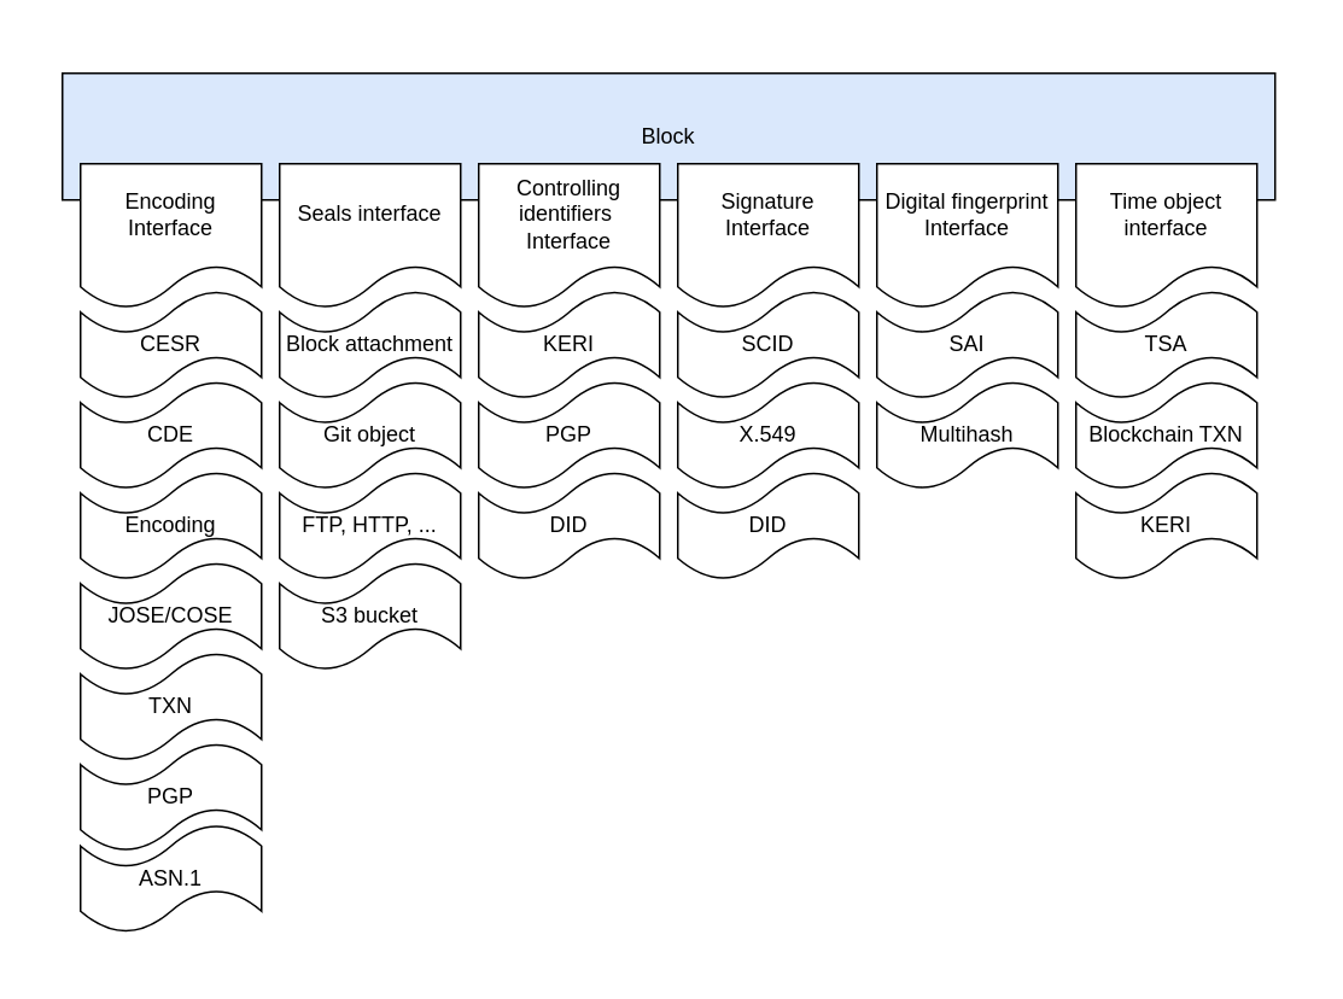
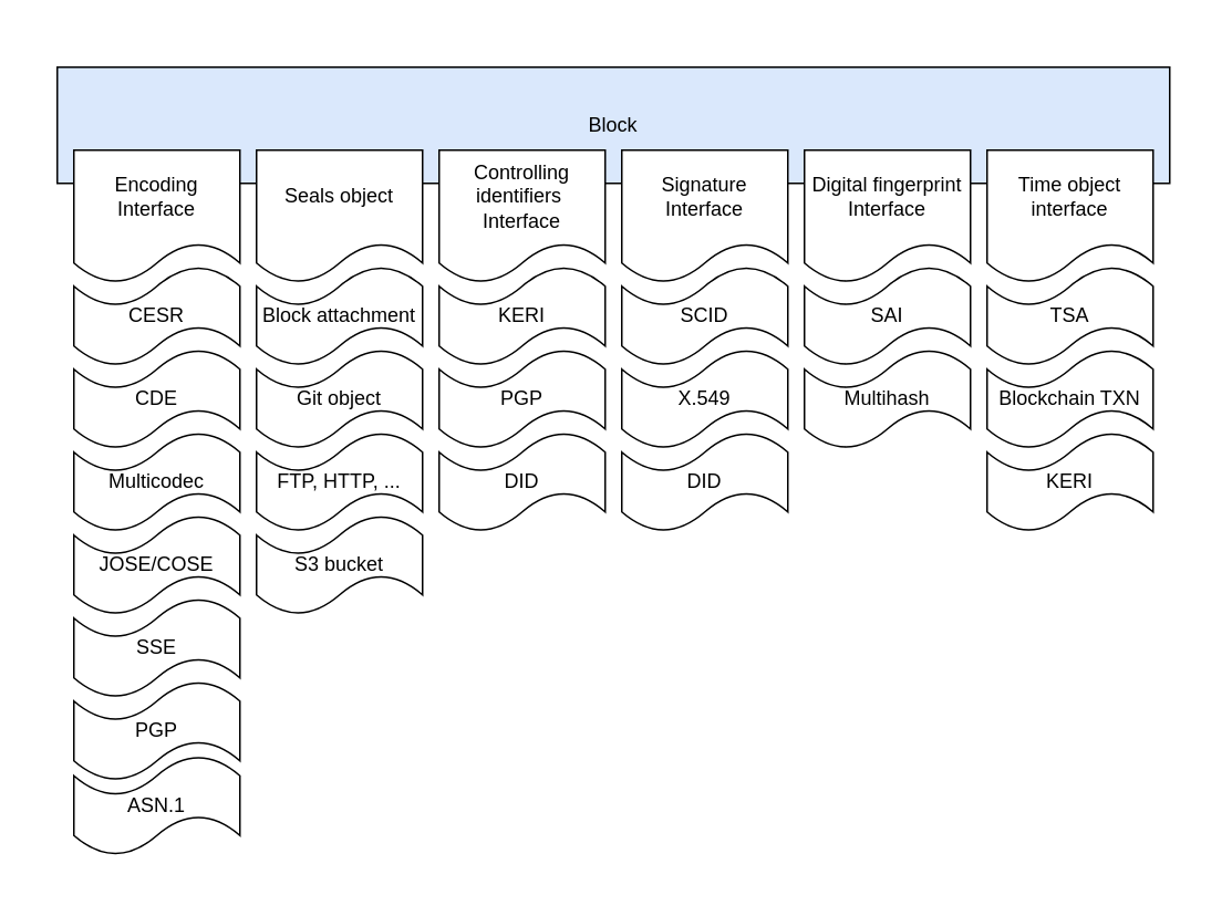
  <mxCell id="0" />
  <mxCell id="1" parent="0" />
  <mxCell id="2" value="" style="rounded=0;whiteSpace=wrap;html=1;strokeColor=none;" vertex="1" parent="1"><mxGeometry x="20" y="20" width="700" height="510" as="geometry" /></mxCell>
  <mxCell id="3" value="Block" style="rounded=0;whiteSpace=wrap;html=1;fillColor=#dae8fc;" parent="1" vertex="1"><mxGeometry x="34" y="40" width="670" height="70" as="geometry" /></mxCell>
- <mxCell id="4" value="Seals interface" style="shape=document;whiteSpace=wrap;html=1;boundedLbl=1;" parent="1" vertex="1"><mxGeometry x="154" y="90" width="100" height="80" as="geometry" /></mxCell>
+ <mxCell id="4" value="Seals object" style="shape=document;whiteSpace=wrap;html=1;boundedLbl=1;" parent="1" vertex="1"><mxGeometry x="154" y="90" width="100" height="80" as="geometry" /></mxCell>
  <mxCell id="5" value="Controlling identifiers&amp;nbsp; Interface" style="shape=document;whiteSpace=wrap;html=1;boundedLbl=1;" parent="1" vertex="1"><mxGeometry x="264" y="90" width="100" height="80" as="geometry" /></mxCell>
  <mxCell id="6" value="Signature Interface" style="shape=document;whiteSpace=wrap;html=1;boundedLbl=1;" parent="1" vertex="1"><mxGeometry x="374" y="90" width="100" height="80" as="geometry" /></mxCell>
  <mxCell id="7" value="Digital fingerprint Interface" style="shape=document;whiteSpace=wrap;html=1;boundedLbl=1;" parent="1" vertex="1"><mxGeometry x="484" y="90" width="100" height="80" as="geometry" /></mxCell>
  <mxCell id="8" value="Block attachment" style="shape=tape;whiteSpace=wrap;html=1;" parent="1" vertex="1"><mxGeometry x="154" y="160" width="100" height="60" as="geometry" /></mxCell>
  <mxCell id="9" value="Git object" style="shape=tape;whiteSpace=wrap;html=1;" parent="1" vertex="1"><mxGeometry x="154" y="210" width="100" height="60" as="geometry" /></mxCell>
  <mxCell id="10" value="PGP" style="shape=tape;whiteSpace=wrap;html=1;" parent="1" vertex="1"><mxGeometry x="264" y="210" width="100" height="60" as="geometry" /></mxCell>
  <mxCell id="11" value="SCID" style="shape=tape;whiteSpace=wrap;html=1;" parent="1" vertex="1"><mxGeometry x="374" y="160" width="100" height="60" as="geometry" /></mxCell>
  <mxCell id="12" value="X.549" style="shape=tape;whiteSpace=wrap;html=1;" parent="1" vertex="1"><mxGeometry x="374" y="210" width="100" height="60" as="geometry" /></mxCell>
  <mxCell id="13" value="SAI" style="shape=tape;whiteSpace=wrap;html=1;" parent="1" vertex="1"><mxGeometry x="484" y="160" width="100" height="60" as="geometry" /></mxCell>
  <mxCell id="14" value="Multihash" style="shape=tape;whiteSpace=wrap;html=1;" parent="1" vertex="1"><mxGeometry x="484" y="210" width="100" height="60" as="geometry" /></mxCell>
  <mxCell id="15" value="Encoding Interface" style="shape=document;whiteSpace=wrap;html=1;boundedLbl=1;" parent="1" vertex="1"><mxGeometry x="44" y="90" width="100" height="80" as="geometry" /></mxCell>
  <mxCell id="16" value="CESR" style="shape=tape;whiteSpace=wrap;html=1;" parent="1" vertex="1"><mxGeometry x="44" y="160" width="100" height="60" as="geometry" /></mxCell>
  <mxCell id="17" value="CDE" style="shape=tape;whiteSpace=wrap;html=1;" parent="1" vertex="1"><mxGeometry x="44" y="210" width="100" height="60" as="geometry" /></mxCell>
- <mxCell id="18" value="Encoding" style="shape=tape;whiteSpace=wrap;html=1;" parent="1" vertex="1"><mxGeometry x="44" y="260" width="100" height="60" as="geometry" /></mxCell>
+ <mxCell id="18" value="Multicodec" style="shape=tape;whiteSpace=wrap;html=1;" parent="1" vertex="1"><mxGeometry x="44" y="260" width="100" height="60" as="geometry" /></mxCell>
  <mxCell id="19" value="JOSE/COSE" style="shape=tape;whiteSpace=wrap;html=1;" parent="1" vertex="1"><mxGeometry x="44" y="310" width="100" height="60" as="geometry" /></mxCell>
- <mxCell id="20" value="TXN" style="shape=tape;whiteSpace=wrap;html=1;" parent="1" vertex="1"><mxGeometry x="44" y="360" width="100" height="60" as="geometry" /></mxCell>
+ <mxCell id="20" value="SSE" style="shape=tape;whiteSpace=wrap;html=1;" parent="1" vertex="1"><mxGeometry x="44" y="360" width="100" height="60" as="geometry" /></mxCell>
  <mxCell id="21" value="PGP" style="shape=tape;whiteSpace=wrap;html=1;" parent="1" vertex="1"><mxGeometry x="44" y="410" width="100" height="60" as="geometry" /></mxCell>
  <mxCell id="22" value="ASN.1" style="shape=tape;whiteSpace=wrap;html=1;" parent="1" vertex="1"><mxGeometry x="44" y="455" width="100" height="60" as="geometry" /></mxCell>
  <mxCell id="23" value="FTP, HTTP, ..." style="shape=tape;whiteSpace=wrap;html=1;" parent="1" vertex="1"><mxGeometry x="154" y="260" width="100" height="60" as="geometry" /></mxCell>
  <mxCell id="24" value="S3 bucket" style="shape=tape;whiteSpace=wrap;html=1;" parent="1" vertex="1"><mxGeometry x="154" y="310" width="100" height="60" as="geometry" /></mxCell>
  <mxCell id="25" value="KERI" style="shape=tape;whiteSpace=wrap;html=1;" parent="1" vertex="1"><mxGeometry x="264" y="160" width="100" height="60" as="geometry" /></mxCell>
  <mxCell id="26" value="DID" style="shape=tape;whiteSpace=wrap;html=1;" parent="1" vertex="1"><mxGeometry x="374" y="260" width="100" height="60" as="geometry" /></mxCell>
  <mxCell id="27" value="DID" style="shape=tape;whiteSpace=wrap;html=1;" parent="1" vertex="1"><mxGeometry x="264" y="260" width="100" height="60" as="geometry" /></mxCell>
  <mxCell id="28" value="Time object interface" style="shape=document;whiteSpace=wrap;html=1;boundedLbl=1;" vertex="1" parent="1"><mxGeometry x="594" y="90" width="100" height="80" as="geometry" /></mxCell>
  <mxCell id="29" value="TSA" style="shape=tape;whiteSpace=wrap;html=1;" vertex="1" parent="1"><mxGeometry x="594" y="160" width="100" height="60" as="geometry" /></mxCell>
  <mxCell id="30" value="Blockchain TXN" style="shape=tape;whiteSpace=wrap;html=1;" vertex="1" parent="1"><mxGeometry x="594" y="210" width="100" height="60" as="geometry" /></mxCell>
  <mxCell id="31" value="KERI" style="shape=tape;whiteSpace=wrap;html=1;" vertex="1" parent="1"><mxGeometry x="594" y="260" width="100" height="60" as="geometry" /></mxCell>
